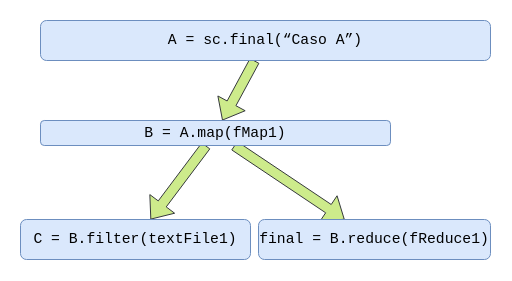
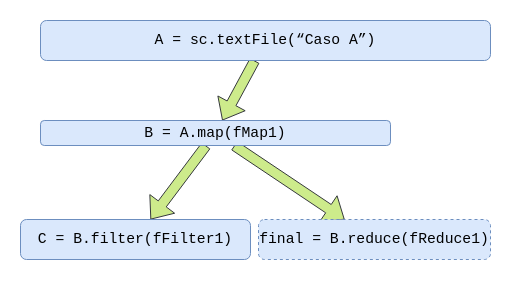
  <mxCell id="0" />
  <mxCell id="1" parent="0" />
  <mxCell id="2" value="" style="edgeStyle=none;shape=flexArrow;html=1;fillColor=#cdeb8b;strokeColor=#36393d;" edge="1" parent="1" target="8" source="6"><mxGeometry relative="1" as="geometry"><mxPoint x="379.8" y="160" as="sourcePoint" /></mxGeometry></mxCell>
  <mxCell id="3" value="" style="edgeStyle=none;html=1;shape=flexArrow;fillColor=#cdeb8b;strokeColor=#36393d;" edge="1" parent="1" source="4" target="6"><mxGeometry relative="1" as="geometry" /></mxCell>
- <mxCell id="4" value="&lt;span id=&quot;docs-internal-guid-b260d8b3-7fff-aaaa-7c53-4b31f939efba&quot;&gt;&lt;span style=&quot;font-size: 11.04pt ; font-family: &amp;#34;courier new&amp;#34; ; color: rgb(0 , 0 , 0) ; background-color: transparent ; vertical-align: baseline&quot;&gt;A = sc.final(“Caso A”)&lt;/span&gt;&lt;/span&gt;" style="rounded=1;whiteSpace=wrap;html=1;fillColor=#dae8fc;strokeColor=#6c8ebf;align=center;" parent="1" vertex="1"><mxGeometry x="40" y="20" width="450" height="40" as="geometry" /></mxCell>
+ <mxCell id="4" value="&lt;span id=&quot;docs-internal-guid-b260d8b3-7fff-aaaa-7c53-4b31f939efba&quot;&gt;&lt;span style=&quot;font-size: 11.04pt ; font-family: &amp;#34;courier new&amp;#34; ; color: rgb(0 , 0 , 0) ; background-color: transparent ; vertical-align: baseline&quot;&gt;A = sc.textFile(“Caso A”)&lt;/span&gt;&lt;/span&gt;" style="rounded=1;whiteSpace=wrap;html=1;fillColor=#dae8fc;strokeColor=#6c8ebf;align=center;" parent="1" vertex="1"><mxGeometry x="40" y="20" width="450" height="40" as="geometry" /></mxCell>
  <mxCell id="5" value="" style="edgeStyle=none;shape=flexArrow;html=1;fillColor=#cdeb8b;strokeColor=#36393d;" edge="1" parent="1" source="6" target="7"><mxGeometry relative="1" as="geometry" /></mxCell>
  <mxCell id="6" value="&lt;span id=&quot;docs-internal-guid-d82a0ac7-7fff-5aa1-37c9-a47197643dba&quot;&gt;&lt;span style=&quot;font-size: 11.04pt ; font-family: &amp;#34;courier new&amp;#34; ; color: rgb(0 , 0 , 0) ; background-color: transparent ; vertical-align: baseline&quot;&gt;B = A.map(fMap1)&lt;/span&gt;&lt;/span&gt;" style="rounded=1;whiteSpace=wrap;html=1;fillColor=#dae8fc;strokeColor=#6c8ebf;align=center;" vertex="1" parent="1"><mxGeometry x="40" y="120" width="350" height="25" as="geometry" /></mxCell>
- <mxCell id="7" value="&lt;span id=&quot;docs-internal-guid-d1dd2f2e-7fff-6c05-dfa6-d8aac0f4a924&quot;&gt;&lt;span style=&quot;font-size: 11.04pt ; font-family: &amp;#34;courier new&amp;#34; ; color: rgb(0 , 0 , 0) ; background-color: transparent ; vertical-align: baseline&quot;&gt;C = B.filter(textFile1)&lt;/span&gt;&lt;/span&gt;" style="rounded=1;whiteSpace=wrap;html=1;fillColor=#dae8fc;strokeColor=#6c8ebf;align=center;" vertex="1" parent="1"><mxGeometry x="20" y="219" width="230" height="40" as="geometry" /></mxCell>
- <mxCell id="8" value="&lt;span id=&quot;docs-internal-guid-ffe1909e-7fff-e732-2b0d-fbfe8848517f&quot;&gt;&lt;span style=&quot;font-size: 11.04pt ; font-family: &amp;#34;courier new&amp;#34; ; color: rgb(0 , 0 , 0) ; background-color: transparent ; vertical-align: baseline&quot;&gt;final = B.reduce(fReduce1)&lt;/span&gt;&lt;/span&gt;" style="rounded=1;whiteSpace=wrap;html=1;fillColor=#dae8fc;strokeColor=#6c8ebf;align=center;" vertex="1" parent="1"><mxGeometry x="258" y="219" width="232" height="40" as="geometry" /></mxCell>
+ <mxCell id="7" value="&lt;span id=&quot;docs-internal-guid-d1dd2f2e-7fff-6c05-dfa6-d8aac0f4a924&quot;&gt;&lt;span style=&quot;font-size: 11.04pt ; font-family: &amp;#34;courier new&amp;#34; ; color: rgb(0 , 0 , 0) ; background-color: transparent ; vertical-align: baseline&quot;&gt;C = B.filter(fFilter1)&lt;/span&gt;&lt;/span&gt;" style="rounded=1;whiteSpace=wrap;html=1;fillColor=#dae8fc;strokeColor=#6c8ebf;align=center;" vertex="1" parent="1"><mxGeometry x="20" y="219" width="230" height="40" as="geometry" /></mxCell>
+ <mxCell id="8" value="&lt;span id=&quot;docs-internal-guid-ffe1909e-7fff-e732-2b0d-fbfe8848517f&quot;&gt;&lt;span style=&quot;font-size: 11.04pt ; font-family: &amp;#34;courier new&amp;#34; ; color: rgb(0 , 0 , 0) ; background-color: transparent ; vertical-align: baseline&quot;&gt;final = B.reduce(fReduce1)&lt;/span&gt;&lt;/span&gt;" style="rounded=1;whiteSpace=wrap;html=1;fillColor=#dae8fc;strokeColor=#6c8ebf;align=center;dashed=1;" vertex="1" parent="1"><mxGeometry x="258" y="219" width="232" height="40" as="geometry" /></mxCell>
